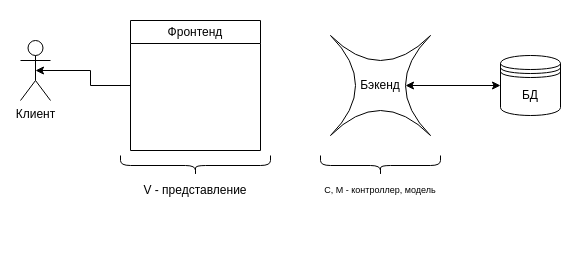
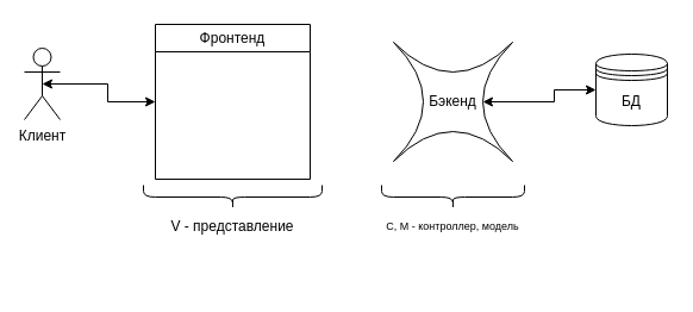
  <mxCell id="0" />
  <mxCell id="1" parent="0" />
- <mxCell id="2" style="edgeStyle=orthogonalEdgeStyle;rounded=0;orthogonalLoop=1;jettySize=auto;html=1;exitX=0.5;exitY=0.5;exitDx=0;exitDy=0;exitPerimeter=0;entryX=0;entryY=0.5;entryDx=0;entryDy=0;startArrow=classic;startFill=1;endArrow=none;" edge="1" parent="1" source="3" target="4"><mxGeometry relative="1" as="geometry" /></mxCell>
+ <mxCell id="2" style="edgeStyle=orthogonalEdgeStyle;rounded=0;orthogonalLoop=1;jettySize=auto;html=1;exitX=0.5;exitY=0.5;exitDx=0;exitDy=0;exitPerimeter=0;entryX=0;entryY=0.5;entryDx=0;entryDy=0;startArrow=classic;startFill=1;" edge="1" parent="1" source="3" target="4"><mxGeometry relative="1" as="geometry" /></mxCell>
  <mxCell id="3" value="Клиент" style="shape=umlActor;verticalLabelPosition=bottom;verticalAlign=top;html=1;outlineConnect=0;" vertex="1" parent="1"><mxGeometry x="20" y="40" width="30" height="60" as="geometry" /></mxCell>
  <mxCell id="4" value="Фронтенд" style="swimlane;whiteSpace=wrap;html=1;fontStyle=0" vertex="1" parent="1"><mxGeometry x="130" y="20" width="130" height="130" as="geometry" /></mxCell>
- <mxCell id="5" value="БД" style="shape=datastore;whiteSpace=wrap;html=1;" vertex="1" parent="1"><mxGeometry x="500" y="55" width="60" height="60" as="geometry" /></mxCell>
+ <mxCell id="5" value="БД" style="shape=datastore;whiteSpace=wrap;html=1;" vertex="1" parent="1"><mxGeometry x="500" y="45" width="60" height="60" as="geometry" /></mxCell>
  <mxCell id="6" style="edgeStyle=orthogonalEdgeStyle;rounded=0;orthogonalLoop=1;jettySize=auto;html=1;exitX=0.75;exitY=0.5;exitDx=0;exitDy=0;exitPerimeter=0;entryX=0;entryY=0.5;entryDx=0;entryDy=0;startArrow=classic;startFill=1;" edge="1" parent="1" source="7" target="5"><mxGeometry relative="1" as="geometry" /></mxCell>
  <mxCell id="7" value="Бэкенд" style="shape=switch;whiteSpace=wrap;html=1;" vertex="1" parent="1"><mxGeometry x="330" y="35" width="100" height="100" as="geometry" /></mxCell>
  <mxCell id="8" value="" style="shape=curlyBracket;whiteSpace=wrap;html=1;rounded=1;labelPosition=left;verticalLabelPosition=middle;align=right;verticalAlign=middle;rotation=-90;" vertex="1" parent="1"><mxGeometry x="185" y="90" width="20" height="150" as="geometry" /></mxCell>
  <mxCell id="9" value="V - представление" style="text;html=1;align=center;verticalAlign=middle;whiteSpace=wrap;rounded=0;" vertex="1" parent="1"><mxGeometry x="135" y="175" width="120" height="30" as="geometry" /></mxCell>
  <mxCell id="10" value="" style="shape=curlyBracket;whiteSpace=wrap;html=1;rounded=1;labelPosition=left;verticalLabelPosition=middle;align=right;verticalAlign=middle;rotation=-90;" vertex="1" parent="1"><mxGeometry x="370" y="105" width="20" height="120" as="geometry" /></mxCell>
  <mxCell id="11" value="C, M - контроллер, модель" style="text;html=1;align=center;verticalAlign=middle;whiteSpace=wrap;rounded=0;fontSize=9;" vertex="1" parent="1"><mxGeometry x="315" y="175" width="130" height="30" as="geometry" /></mxCell>
